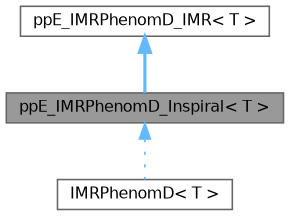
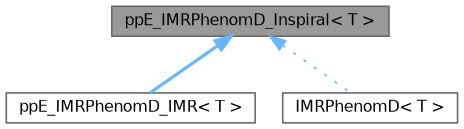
  digraph {
    node [color=gray40 fillcolor=white fontname=Helvetica fontsize=10 shape=box style=filled]
    edge [color=steelblue1 dir=back fontname=Helvetica fontsize=10 labelfontname=Helvetica labelfontsize=10]
    n1 [fillcolor=grey60 fontcolor=black height=0.2 label="ppE_IMRPhenomD_Inspiral\< T \>" width=0.4]
    n2 [height=0.2 label="ppE_IMRPhenomD_IMR\< T \>" width=0.4]
    n3 [height=0.2 label="IMRPhenomD\< T \>" width=0.4]
-   n2 -> n1 [style=bold]
+   n1 -> n2 [style=bold]
    n1 -> n3 [style=dotted]
  }
